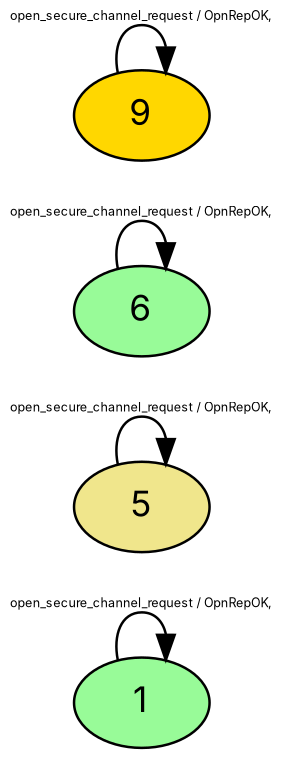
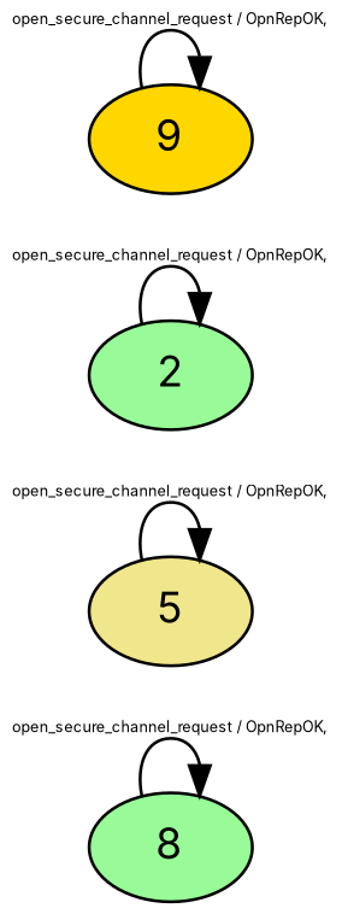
  digraph {
    fontname=Inter
    rankdir=LR
    node [fillcolor=palegreen fontname=Inter shape=ellipse style=filled]
    edge [fontname=Inter fontsize=5]
-   1
+   1 [label=8]
    5 [fillcolor=khaki]
-   6
+   6 [label=2]
    n4 [fillcolor=gold label=9]
    1 -> 1 [label="open_secure_channel_request / OpnRepOK,"]
    5 -> 5 [label="open_secure_channel_request / OpnRepOK,"]
    6 -> 6 [label="open_secure_channel_request / OpnRepOK,"]
    n4 -> n4 [label="open_secure_channel_request / OpnRepOK,"]
  }
